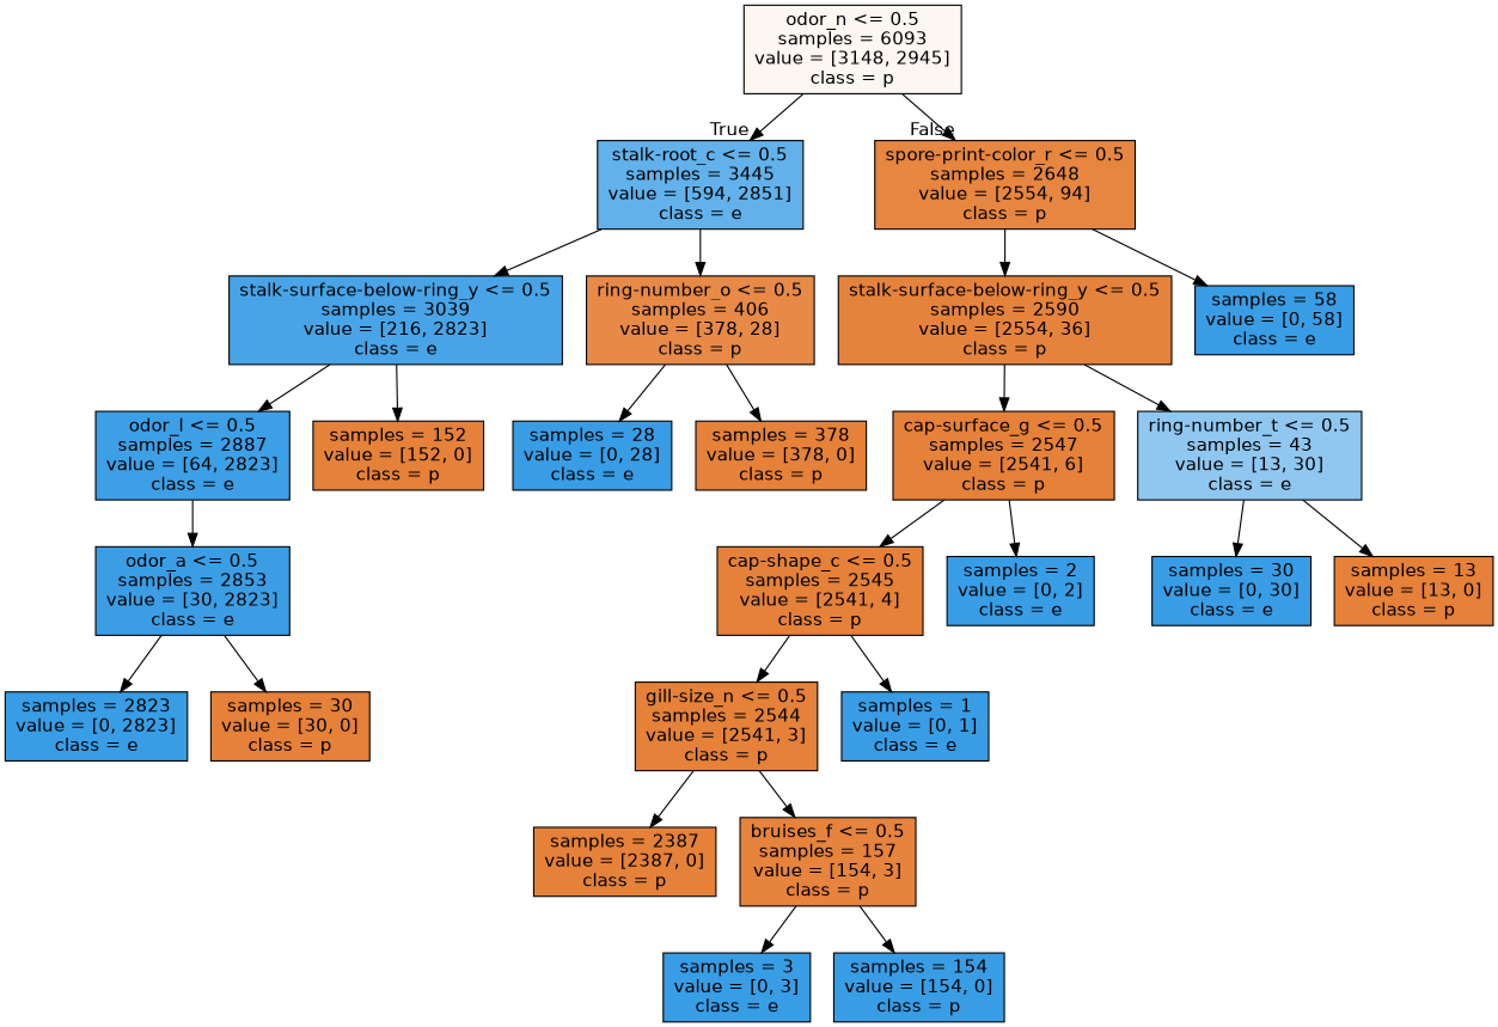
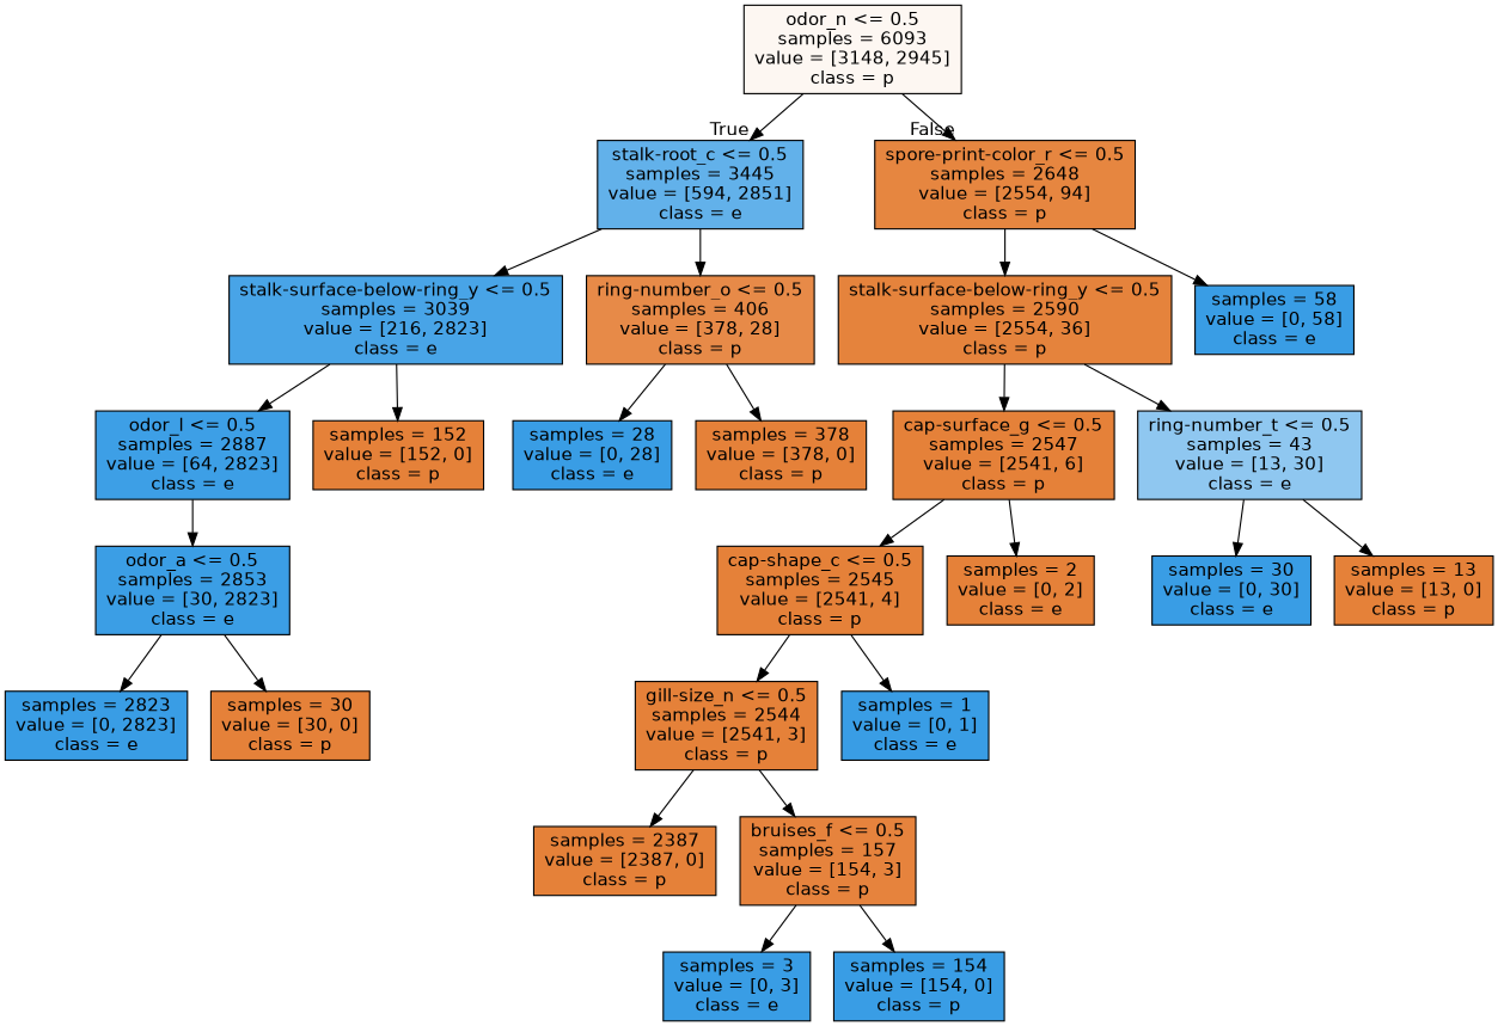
  digraph {
    node [color=black fillcolor="#399de5" fontname=helvetica shape=box style=filled]
    edge [fontname=helvetica]
    n1 [fillcolor="#fdf7f2" label="odor_n <= 0.5\nsamples = 6093\nvalue = [3148, 2945]\nclass = p"]
    n2 [fillcolor="#62b1ea" label="stalk-root_c <= 0.5\nsamples = 3445\nvalue = [594, 2851]\nclass = e"]
    n3 [fillcolor="#e68640" label="spore-print-color_r <= 0.5\nsamples = 2648\nvalue = [2554, 94]\nclass = p"]
    n4 [fillcolor="#48a4e7" label="stalk-surface-below-ring_y <= 0.5\nsamples = 3039\nvalue = [216, 2823]\nclass = e"]
    n5 [fillcolor="#e78a48" label="ring-number_o <= 0.5\nsamples = 406\nvalue = [378, 28]\nclass = p"]
    n6 [fillcolor="#e5833c" label="stalk-surface-below-ring_y <= 0.5\nsamples = 2590\nvalue = [2554, 36]\nclass = p"]
    n7 [label="samples = 58\nvalue = [0, 58]\nclass = e"]
    n8 [fillcolor="#3d9fe6" label="odor_l <= 0.5\nsamples = 2887\nvalue = [64, 2823]\nclass = e"]
    n9 [fillcolor="#e58139" label="samples = 152\nvalue = [152, 0]\nclass = p"]
    n10 [label="samples = 28\nvalue = [0, 28]\nclass = e"]
    n11 [fillcolor="#e58139" label="samples = 378\nvalue = [378, 0]\nclass = p"]
    n12 [fillcolor="#3b9ee5" label="odor_a <= 0.5\nsamples = 2853\nvalue = [30, 2823]\nclass = e"]
    n13 [label="samples = 2823\nvalue = [0, 2823]\nclass = e"]
    n14 [fillcolor="#e58139" label="samples = 30\nvalue = [30, 0]\nclass = p"]
    n15 [fillcolor="#e58139" label="cap-surface_g <= 0.5\nsamples = 2547\nvalue = [2541, 6]\nclass = p"]
    n16 [fillcolor="#8fc7f0" label="ring-number_t <= 0.5\nsamples = 43\nvalue = [13, 30]\nclass = e"]
    n17 [fillcolor="#e58139" label="cap-shape_c <= 0.5\nsamples = 2545\nvalue = [2541, 4]\nclass = p"]
-   n18 [label="samples = 2\nvalue = [0, 2]\nclass = e"]
+   n18 [fillcolor="#e58139" label="samples = 2\nvalue = [0, 2]\nclass = e"]
    n19 [label="samples = 30\nvalue = [0, 30]\nclass = e"]
    n20 [fillcolor="#e58139" label="samples = 13\nvalue = [13, 0]\nclass = p"]
    n21 [fillcolor="#e58139" label="gill-size_n <= 0.5\nsamples = 2544\nvalue = [2541, 3]\nclass = p"]
    n22 [label="samples = 1\nvalue = [0, 1]\nclass = e"]
    n23 [fillcolor="#e58139" label="samples = 2387\nvalue = [2387, 0]\nclass = p"]
    n24 [fillcolor="#e6833d" label="bruises_f <= 0.5\nsamples = 157\nvalue = [154, 3]\nclass = p"]
    n25 [label="samples = 3\nvalue = [0, 3]\nclass = e"]
    n26 [label="samples = 154\nvalue = [154, 0]\nclass = p"]
    n1 -> n2 [headlabel=True labelangle=45 labeldistance=2.5]
    n1 -> n3 [headlabel=False labelangle=-45 labeldistance=2.5]
    n2 -> n4
    n2 -> n5
    n3 -> n6
    n3 -> n7
    n4 -> n8
    n4 -> n9
    n5 -> n10
    n5 -> n11
    n6 -> n15
    n6 -> n16
    n8 -> n12
    n12 -> n13
    n12 -> n14
    n15 -> n17
    n15 -> n18
    n16 -> n19
    n16 -> n20
    n17 -> n21
    n17 -> n22
    n21 -> n23
    n21 -> n24
    n24 -> n25
    n24 -> n26
  }
